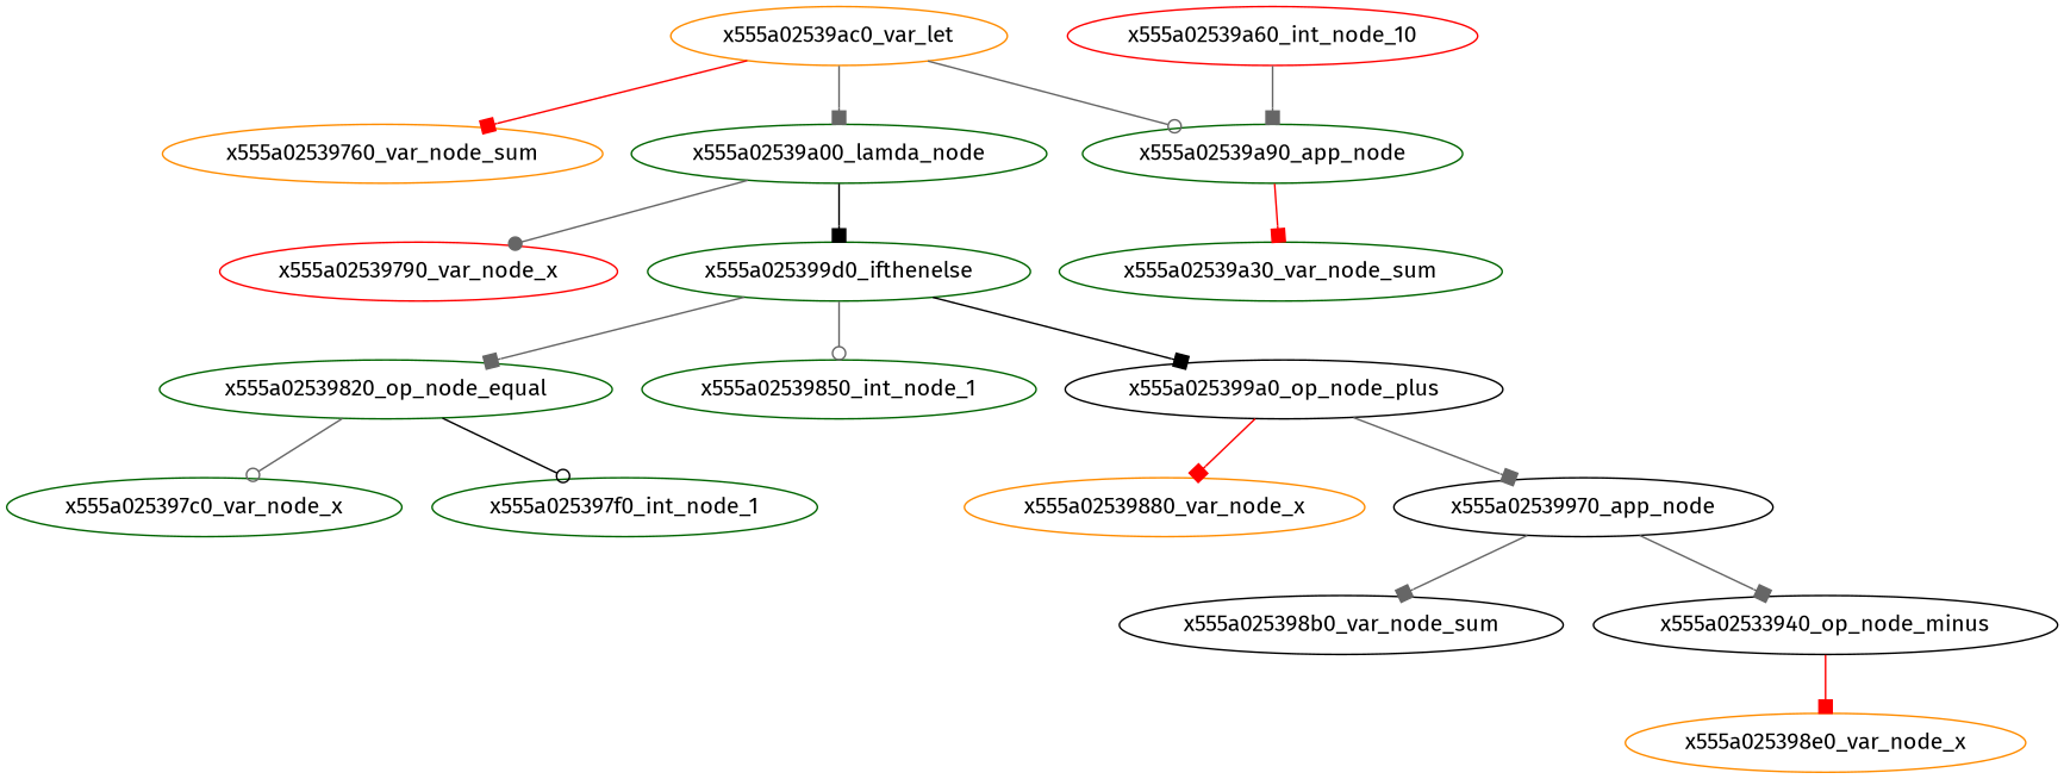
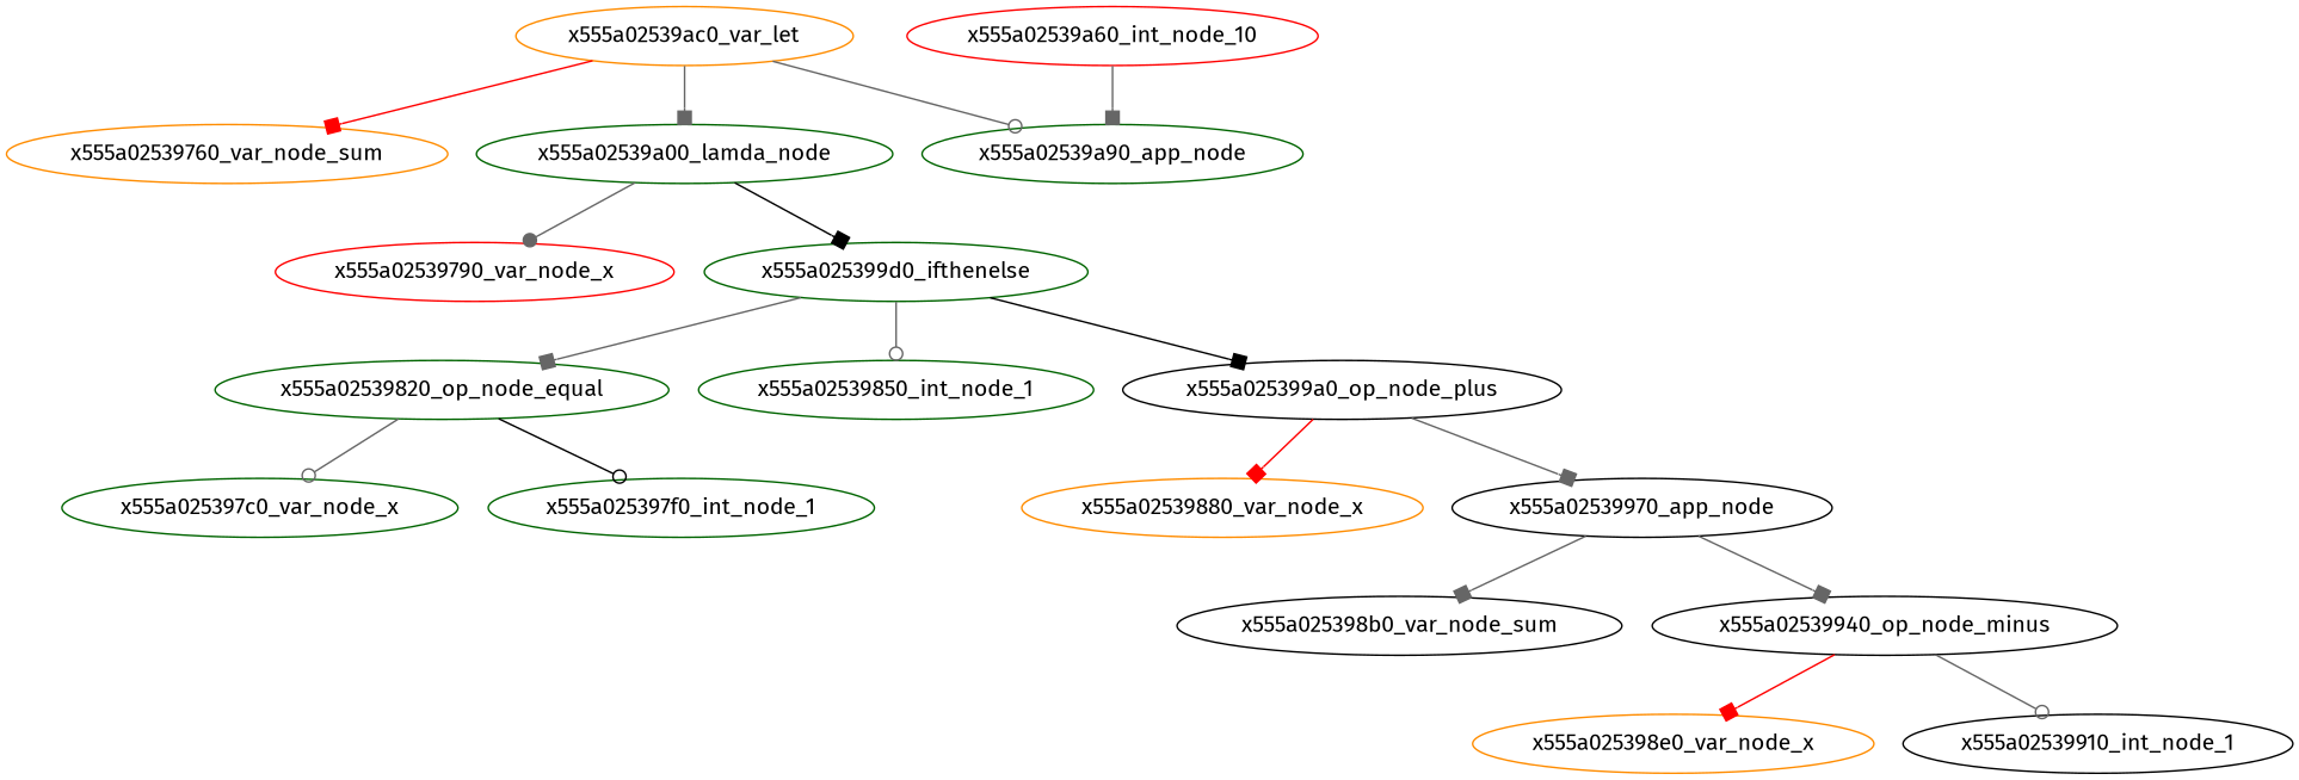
  digraph {
    fontname="Fira Sans"
    node [color=darkgreen fontname="Fira Sans"]
    edge [arrowhead=box color=gray40 fontname="Fira Sans"]
    x555a02539ac0_var_let [color=darkorange]
    x555a02539760_var_node_sum [color=darkorange]
    x555a02539a00_lamda_node
    x555a02539a90_app_node
    x555a02539790_var_node_x [color=red]
    x555a025399d0_ifthenelse
-   x555a02539a30_var_node_sum
    x555a02539820_op_node_equal
    x555a02539850_int_node_1
    x555a025399a0_op_node_plus [color=black]
    x555a025397c0_var_node_x
    x555a025397f0_int_node_1
    x555a02539880_var_node_x [color=darkorange]
    x555a02539970_app_node [color=black]
    x555a025398b0_var_node_sum [color=black]
-   x555a02539940_op_node_minus [color=black label=x555a02533940_op_node_minus]
+   x555a02539940_op_node_minus [color=black]
    x555a025398e0_var_node_x [color=darkorange]
+   x555a02539910_int_node_1 [color=black]
    x555a02539a60_int_node_10 [color=red]
    x555a02539ac0_var_let -> x555a02539760_var_node_sum [color=red]
    x555a02539ac0_var_let -> x555a02539a00_lamda_node
    x555a02539ac0_var_let -> x555a02539a90_app_node [arrowhead=odot]
    x555a02539a00_lamda_node -> x555a02539790_var_node_x [arrowhead=dot]
    x555a02539a00_lamda_node -> x555a025399d0_ifthenelse [color=black]
-   x555a02539a90_app_node -> x555a02539a30_var_node_sum [color=red]
    x555a025399d0_ifthenelse -> x555a02539820_op_node_equal
    x555a025399d0_ifthenelse -> x555a02539850_int_node_1 [arrowhead=odot]
    x555a025399d0_ifthenelse -> x555a025399a0_op_node_plus [color=black]
    x555a02539820_op_node_equal -> x555a025397c0_var_node_x [arrowhead=odot]
    x555a02539820_op_node_equal -> x555a025397f0_int_node_1 [arrowhead=odot color=black]
    x555a025399a0_op_node_plus -> x555a02539880_var_node_x [color=red]
    x555a025399a0_op_node_plus -> x555a02539970_app_node
    x555a02539970_app_node -> x555a025398b0_var_node_sum
    x555a02539970_app_node -> x555a02539940_op_node_minus
    x555a02539940_op_node_minus -> x555a025398e0_var_node_x [color=red]
+   x555a02539940_op_node_minus -> x555a02539910_int_node_1 [arrowhead=odot]
    x555a02539a60_int_node_10 -> x555a02539a90_app_node
  }
